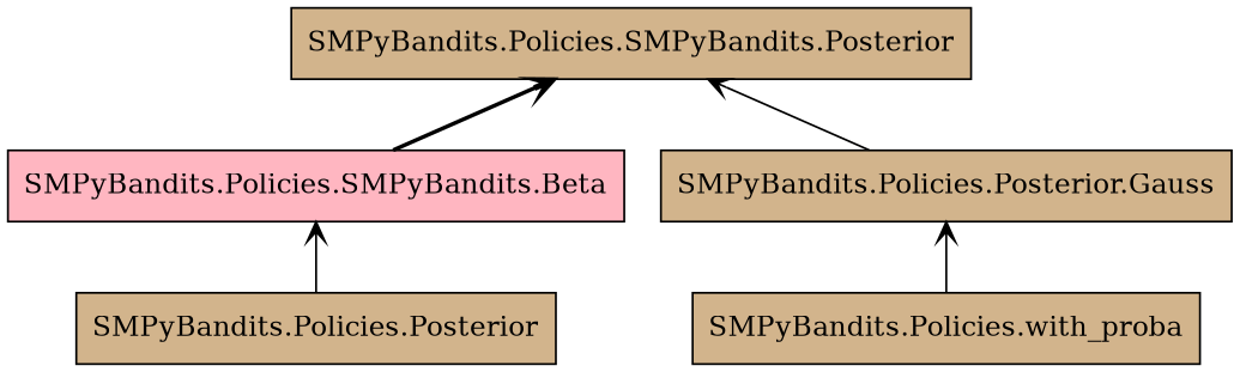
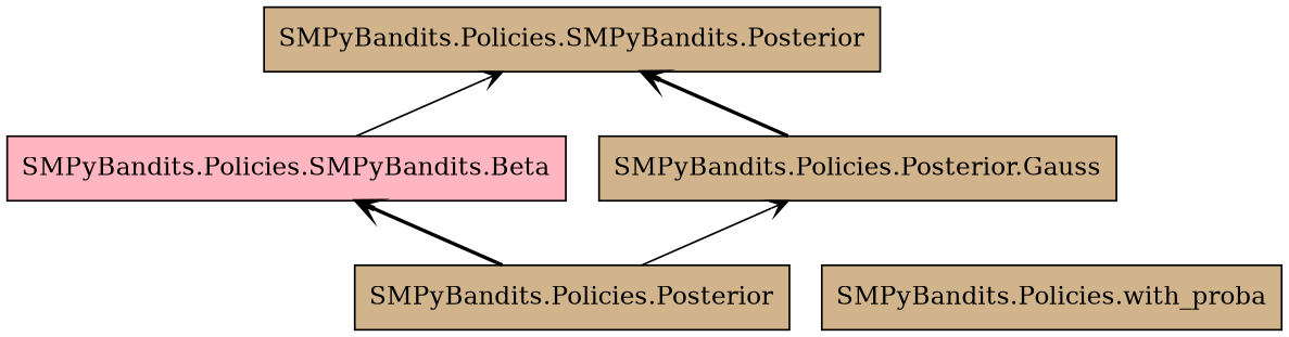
  digraph {
    rankdir=BT
    node [fillcolor=tan shape=box style=filled]
    edge [arrowhead=open arrowtail=none style=solid]
    n1 [label="SMPyBandits.Policies.Posterior"]
    n2 [fillcolor=lightpink label="SMPyBandits.Policies.SMPyBandits.Beta"]
    n3 [label="SMPyBandits.Policies.Posterior.Gauss"]
    n4 [label="SMPyBandits.Policies.SMPyBandits.Posterior"]
    n5 [label="SMPyBandits.Policies.with_proba"]
-   n1 -> n2
-   n5 -> n3
-   n2 -> n4 [style=bold]
-   n3 -> n4
+   n1 -> n2 [style=bold]
+   n1 -> n3
+   n2 -> n4
+   n3 -> n4 [style=bold]
  }
